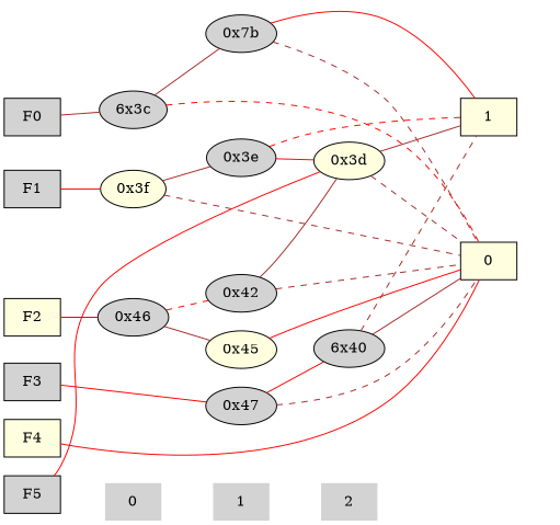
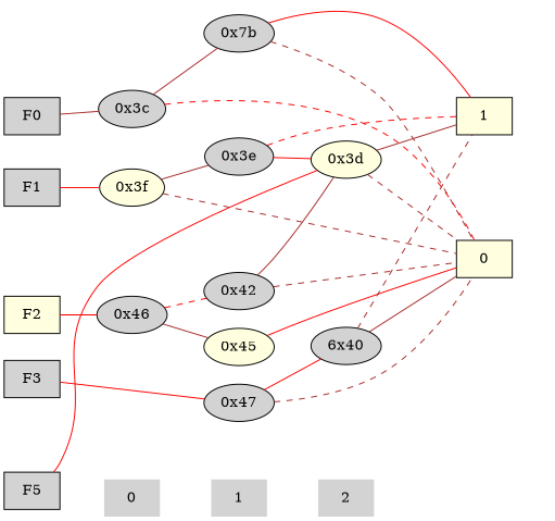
  digraph {
    rankdir=LR
    node [style=filled fillcolor=lightgrey]
    edge [dir=none color=brown]
    "CONST NODES" [shape=plaintext style=invis fillcolor=""]
    " 0 " [shape=plaintext]
    " 1 " [shape=plaintext]
    " 2 " [shape=plaintext]
    F0 [shape=box]
    F1 [shape=box]
    F2 [fillcolor=lightyellow shape=box]
    F3 [shape=box]
-   F4 [fillcolor=lightyellow shape=box]
    F5 [shape=box]
-   "0x3c" [label="6x3c"]
+   "0x3c"
    "0x46"
    "0x3f" [fillcolor=lightyellow]
    n14 [label="0x7b"]
    "0x3e"
    "0x42"
    "0x45" [fillcolor=lightyellow]
    "0x47"
    "0x3d" [fillcolor=lightyellow]
    n20 [label="6x40"]
    n21 [fillcolor=lightyellow label=0 shape=box]
    n22 [fillcolor=lightyellow label=1 shape=box]
    subgraph sub_1 {
      "CONST NODES"
      " 0 "
      " 1 "
      " 2 "
    }
    subgraph sub_2 {
      rank=same
      F0
      F1
      F2
      F3
-     F4
      F5
    }
    subgraph sub_3 {
      rank=same
      " 0 "
      "0x3c"
      "0x46"
      "0x3f"
    }
    subgraph sub_4 {
      rank=same
      " 1 "
      n14
      "0x3e"
      "0x42"
      "0x45"
      "0x47"
    }
    subgraph sub_5 {
      rank=same
      " 2 "
      "0x3d"
      n20
    }
    subgraph sub_6 {
      rank=same
      "CONST NODES"
      subgraph sub_7 {
        rank=same
        n21
        n22
      }
    }
    " 0 " -> " 1 " [style=invis color=""]
    " 1 " -> " 2 " [style=invis color=""]
    " 2 " -> "CONST NODES" [style=invis color=""]
    F0 -> F1 [style=invis color=""]
    F0 -> "0x3c" [style=solid]
    F1 -> F2 [style=invis color=""]
    F1 -> "0x3f" [color=red style=solid]
    F2 -> F3 [style=invis color=""]
    F2 -> "0x46" [color=red style=solid]
-   F3 -> F4 [style=invis color=""]
    F3 -> "0x47" [color=red style=solid]
-   F4 -> F5 [style=invis color=""]
-   F4 -> n21 [color=red style=solid]
    F5 -> "0x3d" [color=red style=solid]
    "0x3c" -> n14
    "0x3c" -> n21 [color=red style=dashed]
    "0x46" -> "0x42" [color=red style=dashed]
    "0x46" -> "0x45"
    "0x3f" -> "0x3e"
    "0x3f" -> n21 [style=dashed]
    n14 -> n21 [style=dashed]
    n14 -> n22 [color=red]
    "0x3e" -> "0x3d" [color=red]
    "0x3e" -> n22 [color=red style=dashed]
    "0x42" -> "0x3d"
    "0x42" -> n21 [style=dashed]
    "0x45" -> n21 [color=red]
    "0x47" -> n20 [color=red]
    "0x47" -> n21 [style=dashed]
    "0x3d" -> n21 [style=dashed]
    "0x3d" -> n22
    n20 -> n21
    n20 -> n22 [style=dashed]
  }
